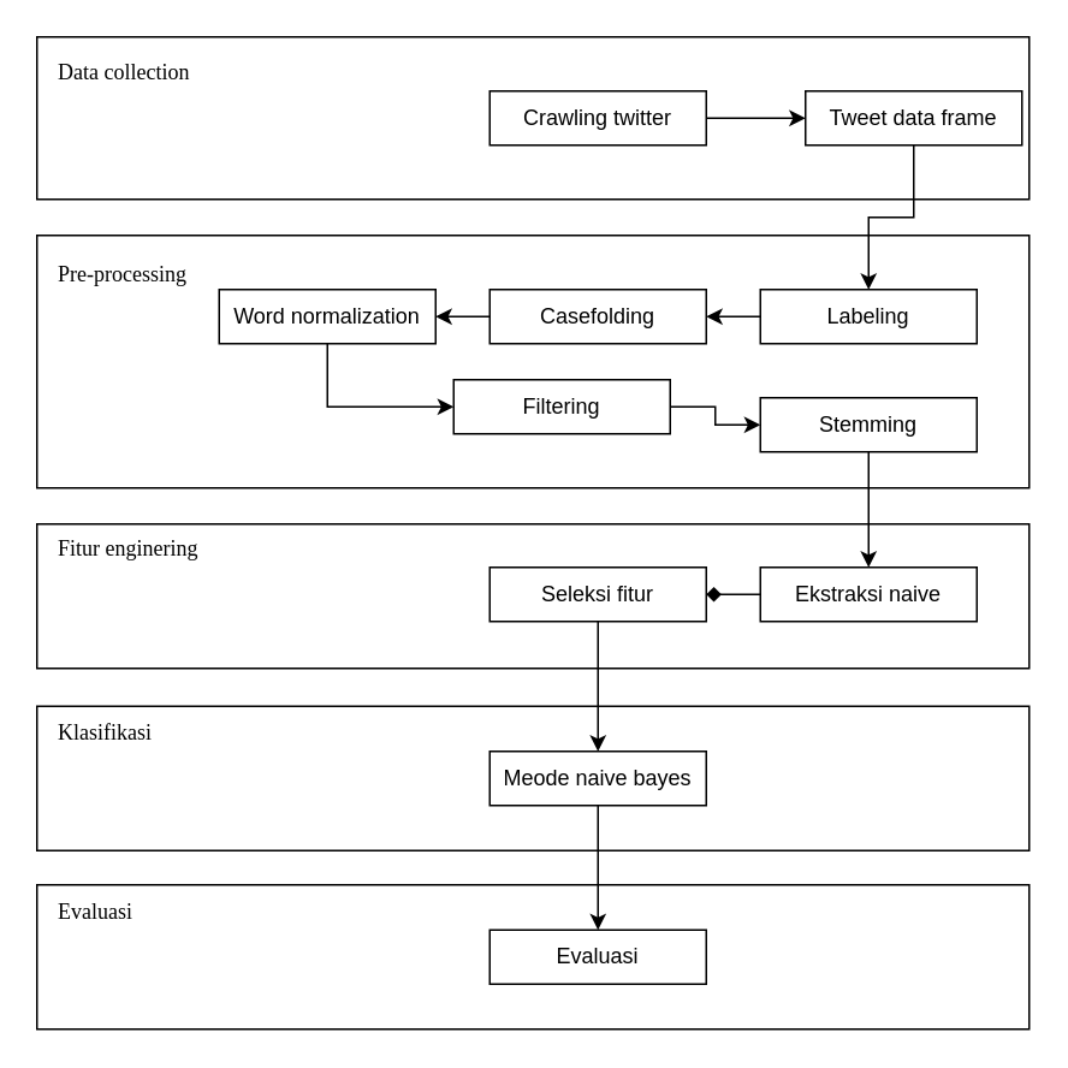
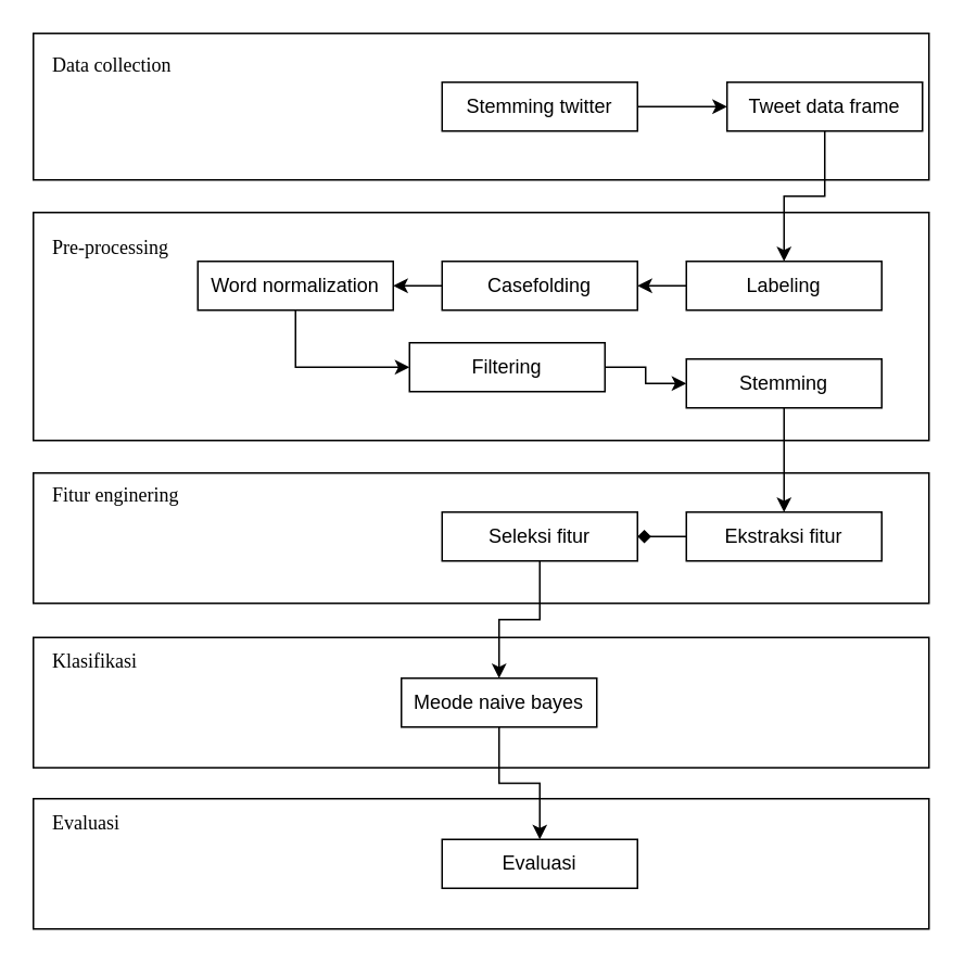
  <mxCell id="0" />
  <mxCell id="1" parent="0" />
  <mxCell id="2" value="" style="rounded=0;whiteSpace=wrap;html=1;" parent="1" vertex="1"><mxGeometry x="20" y="20" width="550" height="90" as="geometry" /></mxCell>
  <mxCell id="3" style="edgeStyle=orthogonalEdgeStyle;rounded=0;orthogonalLoop=1;jettySize=auto;html=1;exitX=1;exitY=0.5;exitDx=0;exitDy=0;entryX=0;entryY=0.5;entryDx=0;entryDy=0;fontFamily=Times New Roman;" parent="1" source="4" target="5" edge="1"><mxGeometry relative="1" as="geometry" /></mxCell>
- <mxCell id="4" value="Crawling twitter" style="rounded=0;whiteSpace=wrap;html=1;" parent="1" vertex="1"><mxGeometry x="271" y="50" width="120" height="30" as="geometry" /></mxCell>
+ <mxCell id="4" value="Stemming twitter" style="rounded=0;whiteSpace=wrap;html=1;" parent="1" vertex="1"><mxGeometry x="271" y="50" width="120" height="30" as="geometry" /></mxCell>
  <mxCell id="5" value="Tweet data frame" style="rounded=0;whiteSpace=wrap;html=1;" parent="1" vertex="1"><mxGeometry x="446" y="50" width="120" height="30" as="geometry" /></mxCell>
  <mxCell id="6" value="" style="rounded=0;whiteSpace=wrap;html=1;" parent="1" vertex="1"><mxGeometry x="20" y="130" width="550" height="140" as="geometry" /></mxCell>
  <mxCell id="7" value="" style="rounded=0;whiteSpace=wrap;html=1;" parent="1" vertex="1"><mxGeometry x="20" y="290" width="550" height="80" as="geometry" /></mxCell>
  <mxCell id="8" style="edgeStyle=orthogonalEdgeStyle;rounded=0;orthogonalLoop=1;jettySize=auto;html=1;exitX=0;exitY=0.5;exitDx=0;exitDy=0;entryX=1;entryY=0.5;entryDx=0;entryDy=0;fontFamily=Times New Roman;" parent="1" source="9" target="11" edge="1"><mxGeometry relative="1" as="geometry" /></mxCell>
  <mxCell id="9" value="Labeling" style="rounded=0;whiteSpace=wrap;html=1;" parent="1" vertex="1"><mxGeometry x="421" y="160" width="120" height="30" as="geometry" /></mxCell>
  <mxCell id="10" style="edgeStyle=orthogonalEdgeStyle;rounded=0;orthogonalLoop=1;jettySize=auto;html=1;exitX=0;exitY=0.5;exitDx=0;exitDy=0;entryX=1;entryY=0.5;entryDx=0;entryDy=0;fontFamily=Times New Roman;" parent="1" source="11" target="13" edge="1"><mxGeometry relative="1" as="geometry" /></mxCell>
  <mxCell id="11" value="Casefolding" style="rounded=0;whiteSpace=wrap;html=1;" parent="1" vertex="1"><mxGeometry x="271" y="160" width="120" height="30" as="geometry" /></mxCell>
  <mxCell id="12" style="edgeStyle=orthogonalEdgeStyle;rounded=0;orthogonalLoop=1;jettySize=auto;html=1;exitX=0.5;exitY=1;exitDx=0;exitDy=0;entryX=0;entryY=0.5;entryDx=0;entryDy=0;fontFamily=Times New Roman;" parent="1" source="13" target="15" edge="1"><mxGeometry relative="1" as="geometry" /></mxCell>
  <mxCell id="13" value="Word normalization" style="rounded=0;whiteSpace=wrap;html=1;" parent="1" vertex="1"><mxGeometry x="121" y="160" width="120" height="30" as="geometry" /></mxCell>
  <mxCell id="14" style="edgeStyle=orthogonalEdgeStyle;rounded=0;orthogonalLoop=1;jettySize=auto;html=1;exitX=1;exitY=0.5;exitDx=0;exitDy=0;entryX=0;entryY=0.5;entryDx=0;entryDy=0;fontFamily=Times New Roman;" parent="1" source="15" target="17" edge="1"><mxGeometry relative="1" as="geometry" /></mxCell>
  <mxCell id="15" value="Filtering" style="rounded=0;whiteSpace=wrap;html=1;" parent="1" vertex="1"><mxGeometry x="251" y="210" width="120" height="30" as="geometry" /></mxCell>
  <mxCell id="16" style="edgeStyle=orthogonalEdgeStyle;rounded=0;orthogonalLoop=1;jettySize=auto;html=1;exitX=0.5;exitY=1;exitDx=0;exitDy=0;entryX=0.5;entryY=0;entryDx=0;entryDy=0;fontFamily=Times New Roman;" parent="1" source="17" target="19" edge="1"><mxGeometry relative="1" as="geometry" /></mxCell>
  <mxCell id="17" value="Stemming" style="rounded=0;whiteSpace=wrap;html=1;" parent="1" vertex="1"><mxGeometry x="421" y="220" width="120" height="30" as="geometry" /></mxCell>
  <mxCell id="18" style="edgeStyle=orthogonalEdgeStyle;rounded=0;orthogonalLoop=1;jettySize=auto;html=1;exitX=0;exitY=0.5;exitDx=0;exitDy=0;entryX=1;entryY=0.5;entryDx=0;entryDy=0;fontFamily=Times New Roman;endArrow=diamond;" parent="1" source="19" target="21" edge="1"><mxGeometry relative="1" as="geometry" /></mxCell>
- <mxCell id="19" value="Ekstraksi naive" style="rounded=0;whiteSpace=wrap;html=1;" parent="1" vertex="1"><mxGeometry x="421" y="314" width="120" height="30" as="geometry" /></mxCell>
+ <mxCell id="19" value="Ekstraksi fitur" style="rounded=0;whiteSpace=wrap;html=1;" parent="1" vertex="1"><mxGeometry x="421" y="314" width="120" height="30" as="geometry" /></mxCell>
  <mxCell id="20" value="" style="rounded=0;whiteSpace=wrap;html=1;" parent="1" vertex="1"><mxGeometry x="20" y="391" width="550" height="80" as="geometry" /></mxCell>
  <mxCell id="21" value="Seleksi fitur" style="rounded=0;whiteSpace=wrap;html=1;" parent="1" vertex="1"><mxGeometry x="271" y="314" width="120" height="30" as="geometry" /></mxCell>
- <mxCell id="22" value="Meode naive bayes" style="rounded=0;whiteSpace=wrap;html=1;" parent="1" vertex="1"><mxGeometry x="271" y="416" width="120" height="30" as="geometry" /></mxCell>
+ <mxCell id="22" value="Meode naive bayes" style="rounded=0;whiteSpace=wrap;html=1;" parent="1" vertex="1"><mxGeometry x="246" y="416" width="120" height="30" as="geometry" /></mxCell>
  <mxCell id="23" value="" style="rounded=0;whiteSpace=wrap;html=1;" parent="1" vertex="1"><mxGeometry x="20" y="490" width="550" height="80" as="geometry" /></mxCell>
  <mxCell id="24" value="Evaluasi" style="rounded=0;whiteSpace=wrap;html=1;" parent="1" vertex="1"><mxGeometry x="271" y="515" width="120" height="30" as="geometry" /></mxCell>
  <mxCell id="25" style="edgeStyle=orthogonalEdgeStyle;rounded=0;orthogonalLoop=1;jettySize=auto;html=1;exitX=0.5;exitY=1;exitDx=0;exitDy=0;entryX=0.5;entryY=0;entryDx=0;entryDy=0;fontFamily=Times New Roman;" parent="1" source="5" target="9" edge="1"><mxGeometry relative="1" as="geometry" /></mxCell>
  <mxCell id="26" style="edgeStyle=orthogonalEdgeStyle;rounded=0;orthogonalLoop=1;jettySize=auto;html=1;exitX=0.5;exitY=1;exitDx=0;exitDy=0;entryX=0.5;entryY=0;entryDx=0;entryDy=0;fontFamily=Times New Roman;" parent="1" source="21" target="22" edge="1"><mxGeometry relative="1" as="geometry" /></mxCell>
  <mxCell id="27" style="edgeStyle=orthogonalEdgeStyle;rounded=0;orthogonalLoop=1;jettySize=auto;html=1;exitX=0.5;exitY=1;exitDx=0;exitDy=0;entryX=0.5;entryY=0;entryDx=0;entryDy=0;fontFamily=Times New Roman;" parent="1" source="22" target="24" edge="1"><mxGeometry relative="1" as="geometry" /></mxCell>
  <mxCell id="28" value="Data collection" style="text;html=1;strokeColor=none;fillColor=none;align=left;verticalAlign=middle;whiteSpace=wrap;rounded=0;fontFamily=Times New Roman;" parent="1" vertex="1"><mxGeometry x="30" y="30" width="90" height="20" as="geometry" /></mxCell>
  <mxCell id="29" value="Pre-processing" style="text;html=1;strokeColor=none;fillColor=none;align=left;verticalAlign=middle;whiteSpace=wrap;rounded=0;fontFamily=Times New Roman;" parent="1" vertex="1"><mxGeometry x="30" y="144" width="100" height="16" as="geometry" /></mxCell>
  <mxCell id="30" value="Fitur enginering" style="text;html=1;strokeColor=none;fillColor=none;align=left;verticalAlign=middle;whiteSpace=wrap;rounded=0;fontFamily=Times New Roman;" parent="1" vertex="1"><mxGeometry x="30" y="294" width="100" height="20" as="geometry" /></mxCell>
  <mxCell id="31" value="Klasifikasi" style="text;html=1;strokeColor=none;fillColor=none;align=left;verticalAlign=middle;whiteSpace=wrap;rounded=0;fontFamily=Times New Roman;" parent="1" vertex="1"><mxGeometry x="30" y="396" width="100" height="20" as="geometry" /></mxCell>
  <mxCell id="32" value="Evaluasi" style="text;html=1;strokeColor=none;fillColor=none;align=left;verticalAlign=middle;whiteSpace=wrap;rounded=0;fontFamily=Times New Roman;" parent="1" vertex="1"><mxGeometry x="30" y="495" width="100" height="20" as="geometry" /></mxCell>
